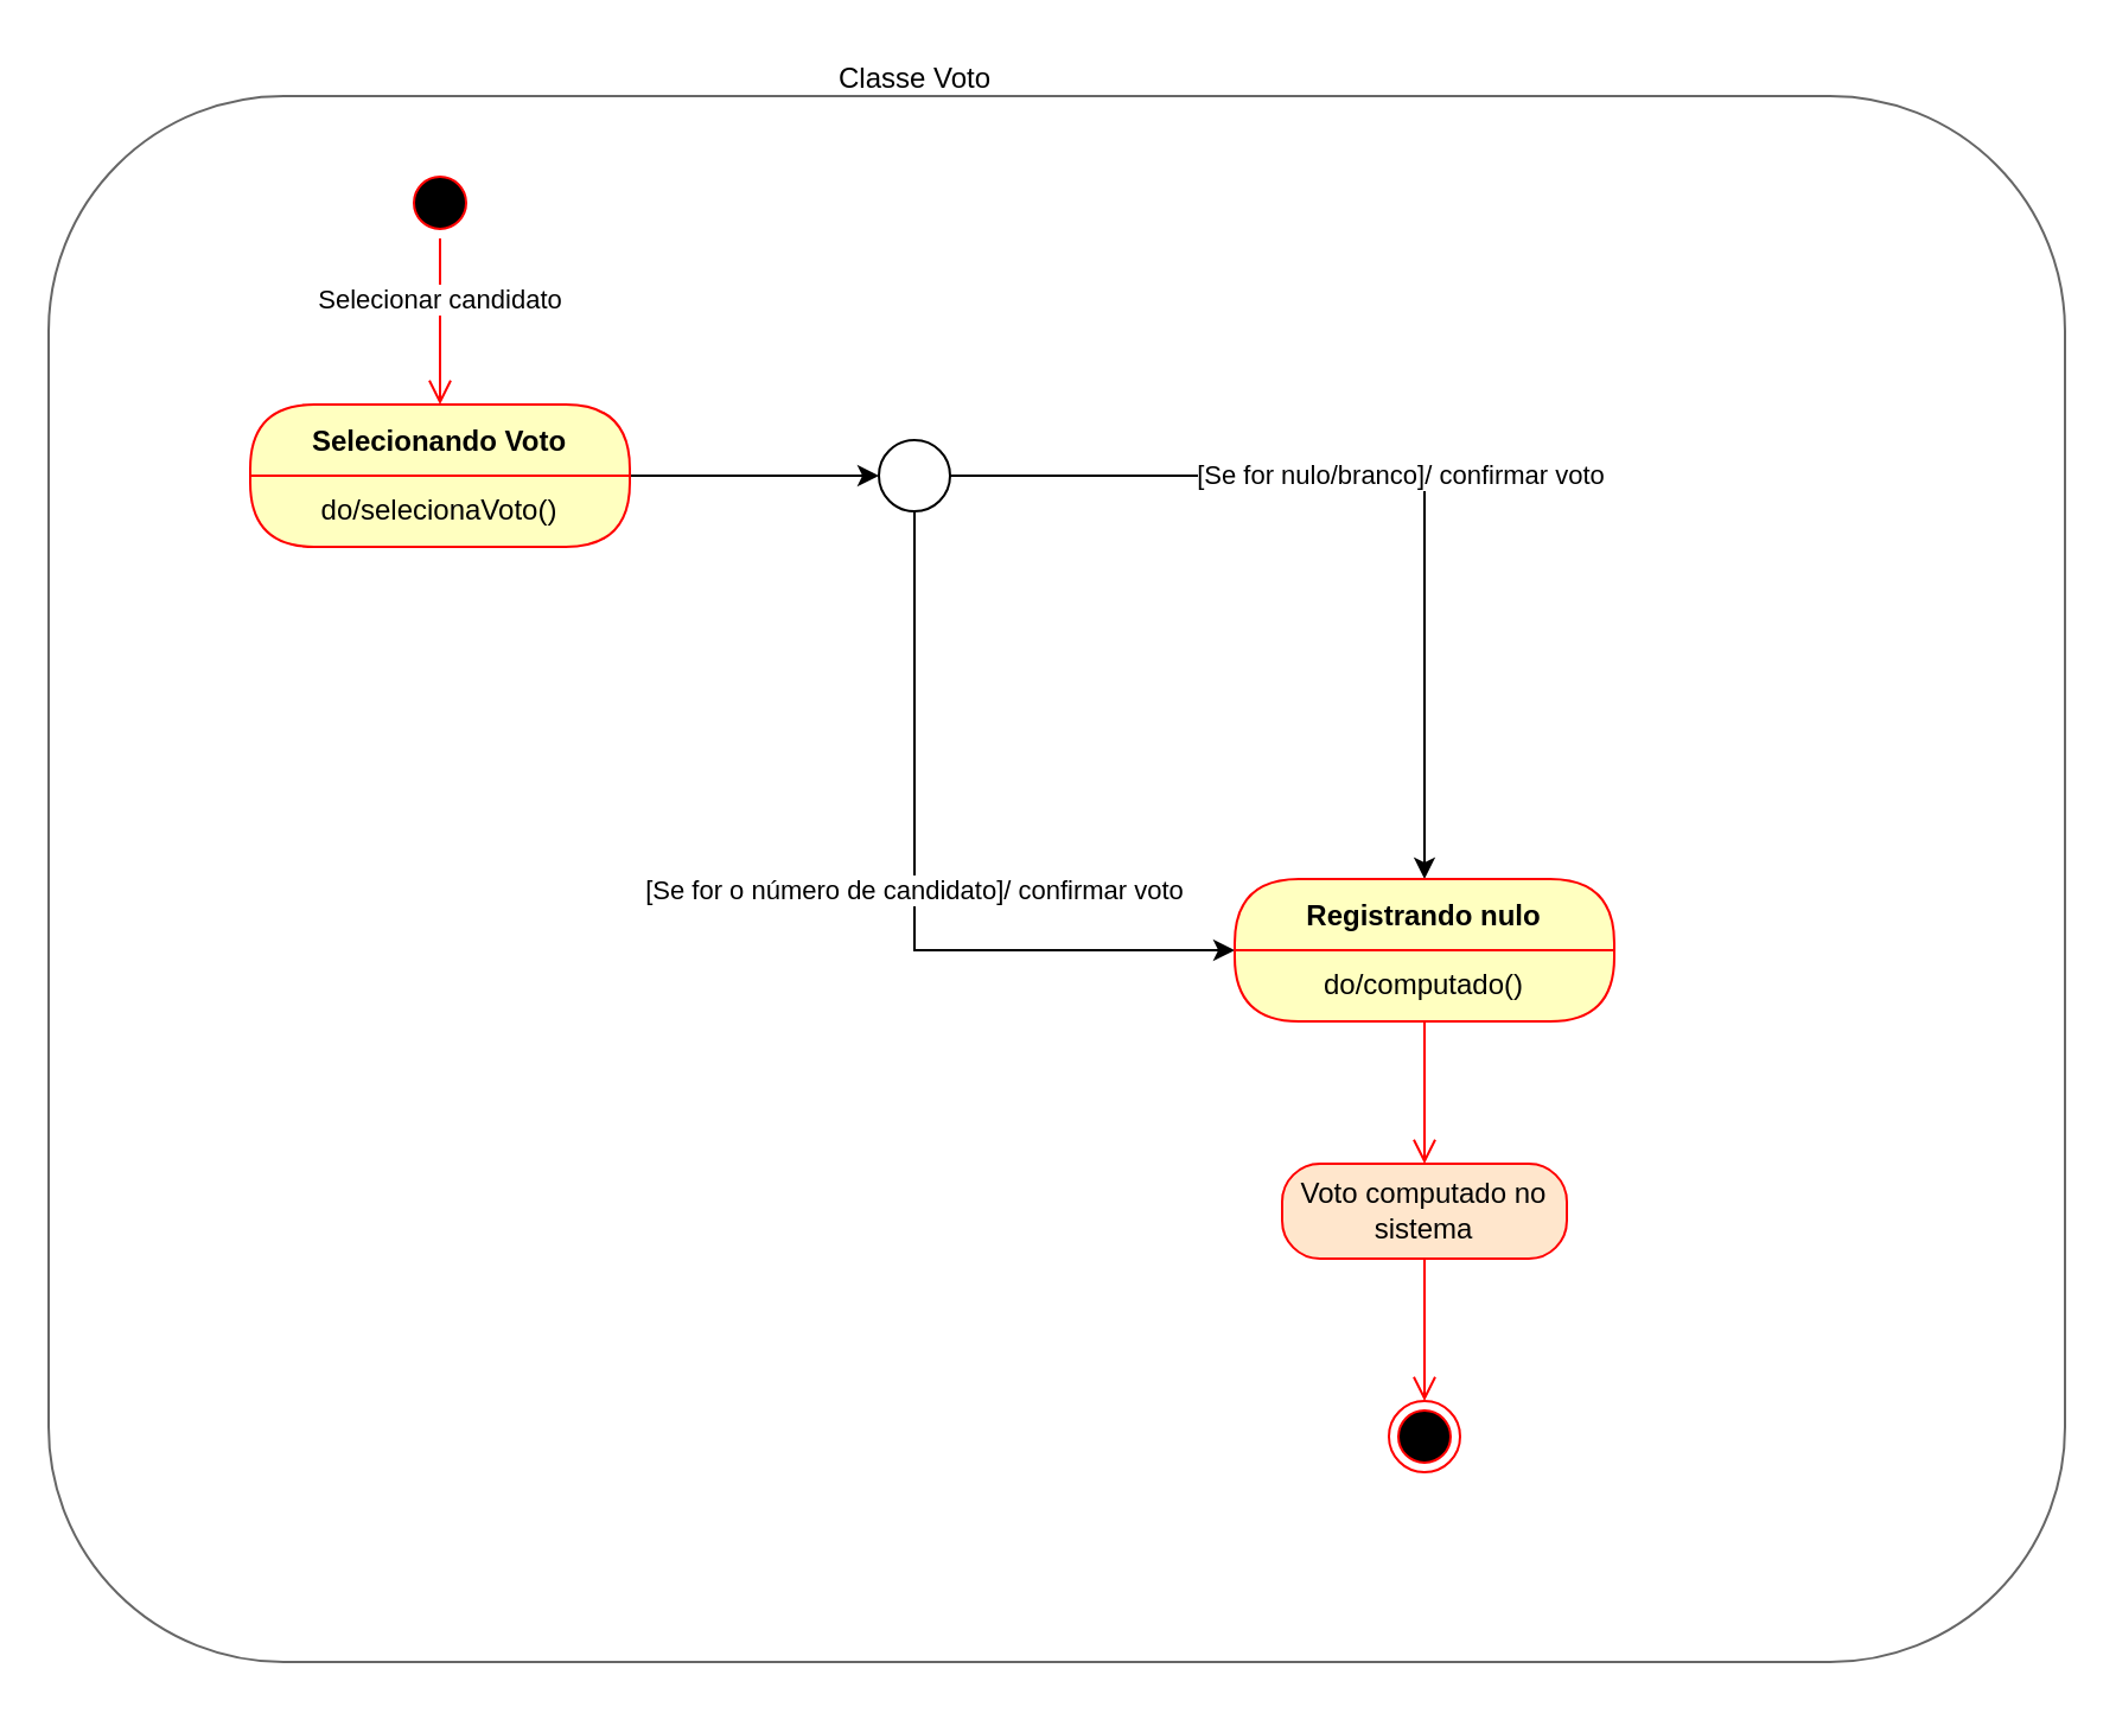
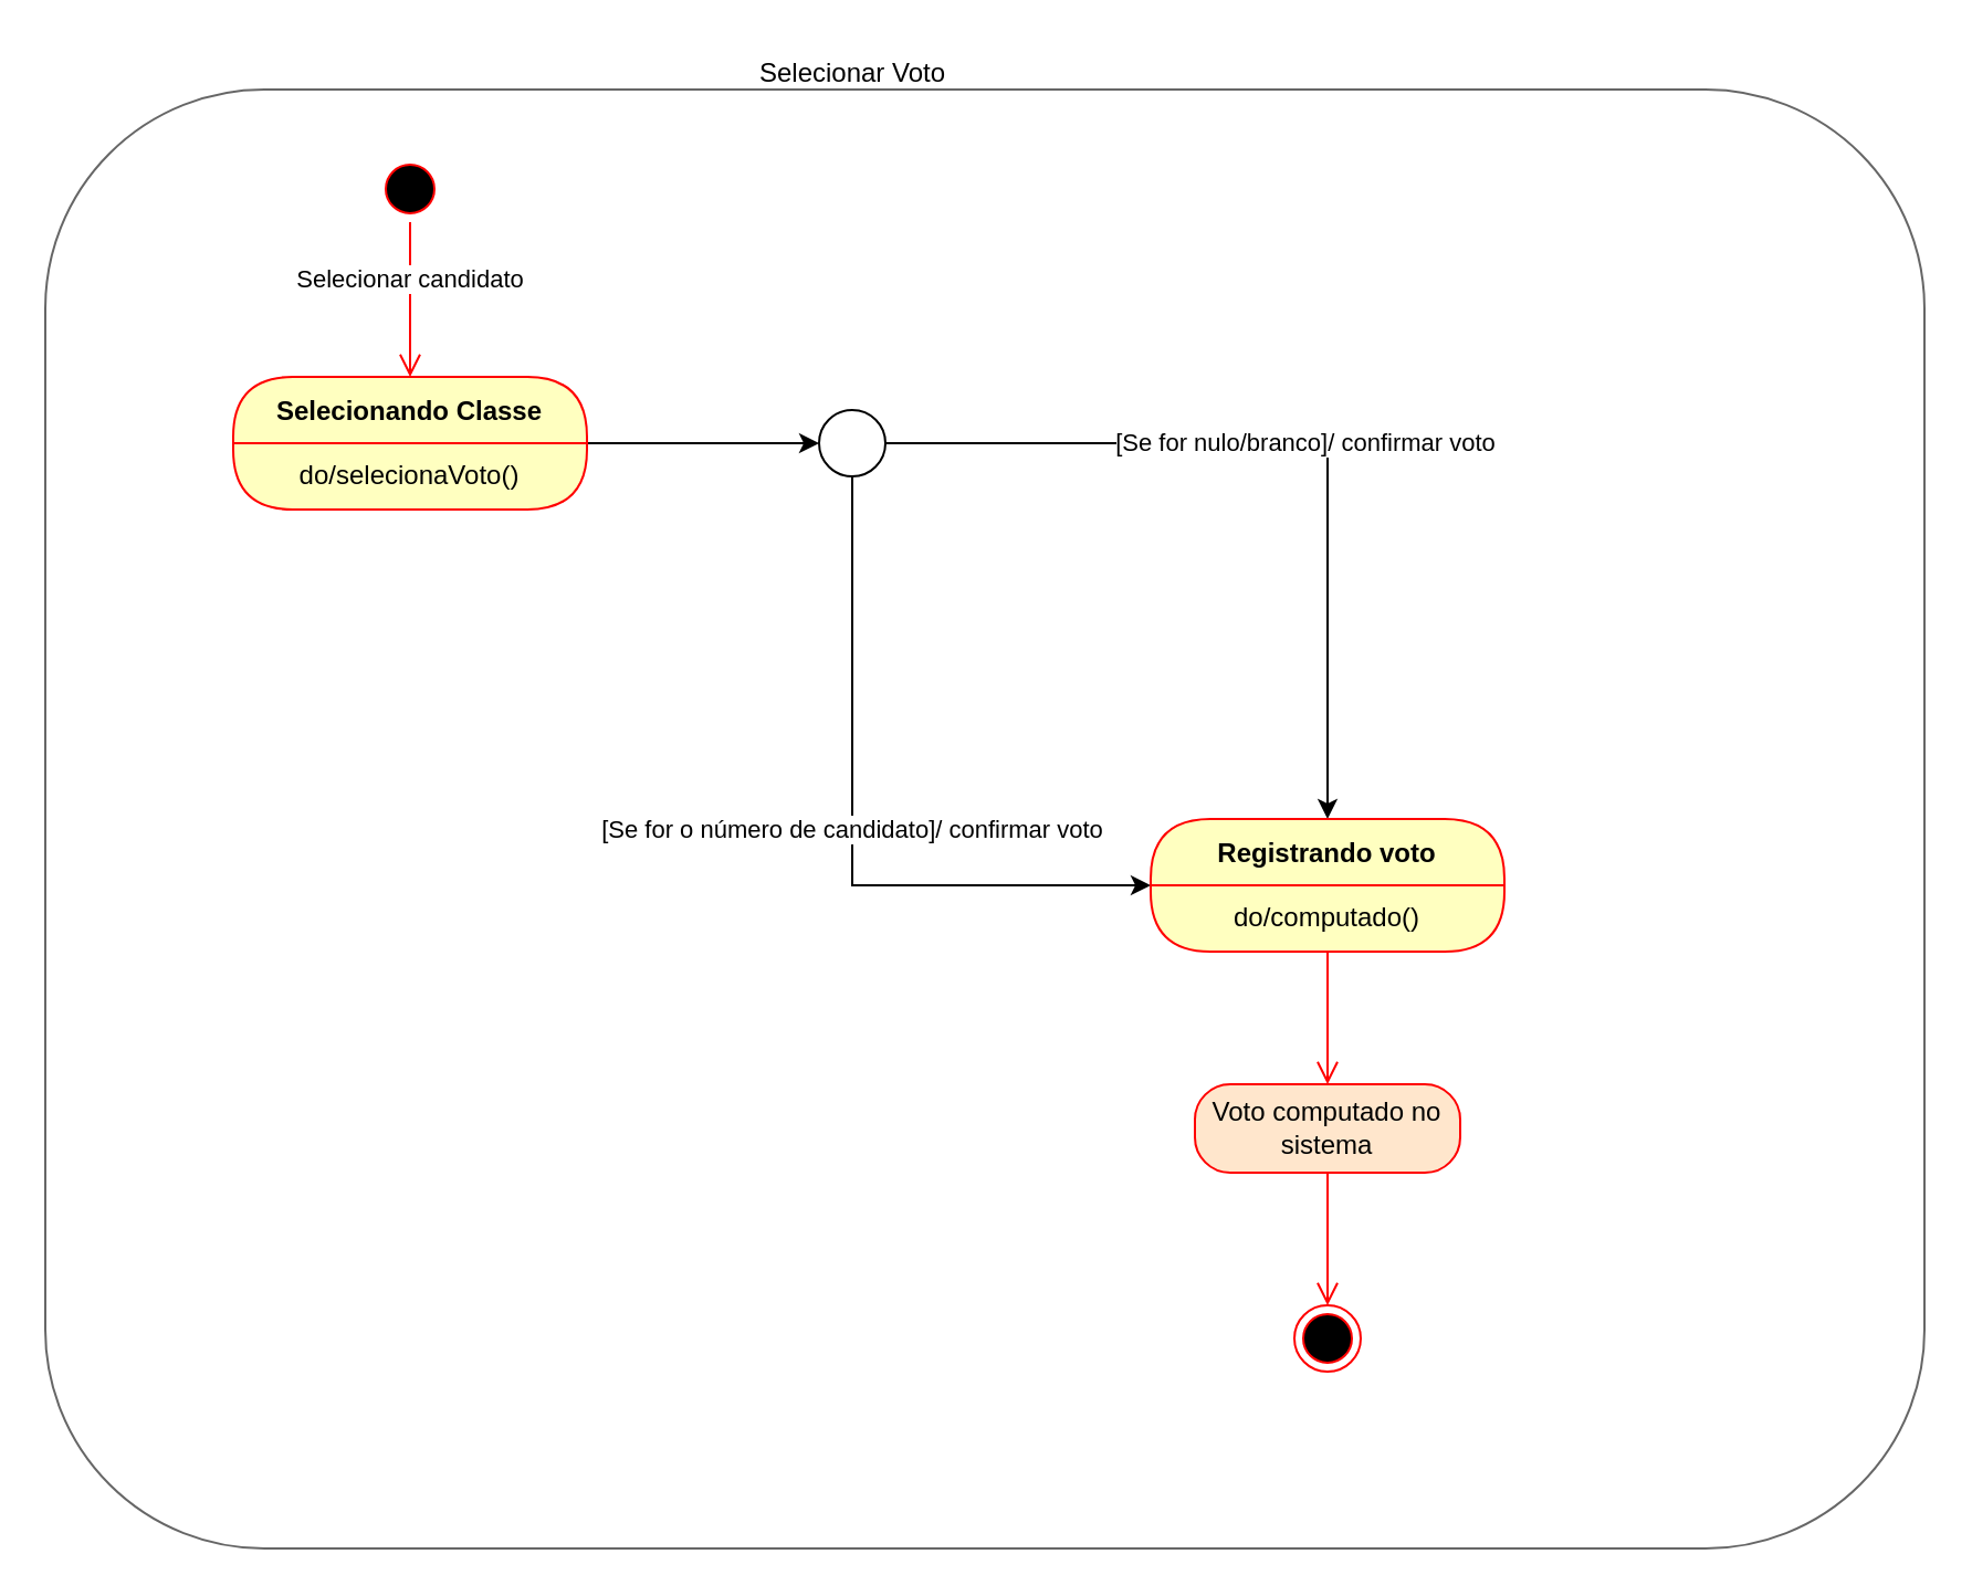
  <mxCell id="0" />
  <mxCell id="1" parent="0" />
  <mxCell id="2" value="" style="rounded=1;whiteSpace=wrap;html=1;opacity=60;" vertex="1" parent="1"><mxGeometry x="20" y="40" width="850" height="660" as="geometry" /></mxCell>
  <mxCell id="3" value="" style="ellipse;html=1;shape=startState;fillColor=#000000;strokeColor=#ff0000;" vertex="1" parent="1"><mxGeometry x="170" y="70" width="30" height="30" as="geometry" /></mxCell>
  <mxCell id="4" value="Selecionar candidato" style="edgeStyle=orthogonalEdgeStyle;html=1;verticalAlign=bottom;endArrow=open;endSize=8;strokeColor=#ff0000;rounded=0;entryX=0.5;entryY=0;entryDx=0;entryDy=0;" edge="1" source="3" parent="1" target="6"><mxGeometry relative="1" as="geometry"><mxPoint x="185" y="140" as="targetPoint" /></mxGeometry></mxCell>
  <mxCell id="5" style="edgeStyle=orthogonalEdgeStyle;rounded=0;orthogonalLoop=1;jettySize=auto;html=1;" edge="1" parent="1" source="6"><mxGeometry relative="1" as="geometry"><mxPoint x="370" y="200" as="targetPoint" /></mxGeometry></mxCell>
- <mxCell id="6" value="Selecionando Voto" style="swimlane;fontStyle=1;align=center;verticalAlign=middle;childLayout=stackLayout;horizontal=1;startSize=30;horizontalStack=0;resizeParent=0;resizeLast=1;container=0;fontColor=#000000;collapsible=0;rounded=1;arcSize=30;strokeColor=#ff0000;fillColor=#ffffc0;swimlaneFillColor=#ffffc0;dropTarget=0;" vertex="1" parent="1"><mxGeometry x="105" y="170" width="160" height="60" as="geometry" /></mxCell>
+ <mxCell id="6" value="Selecionando Classe" style="swimlane;fontStyle=1;align=center;verticalAlign=middle;childLayout=stackLayout;horizontal=1;startSize=30;horizontalStack=0;resizeParent=0;resizeLast=1;container=0;fontColor=#000000;collapsible=0;rounded=1;arcSize=30;strokeColor=#ff0000;fillColor=#ffffc0;swimlaneFillColor=#ffffc0;dropTarget=0;" vertex="1" parent="1"><mxGeometry x="105" y="170" width="160" height="60" as="geometry" /></mxCell>
  <mxCell id="7" value="do/selecionaVoto()" style="text;html=1;strokeColor=none;fillColor=none;align=center;verticalAlign=middle;spacingLeft=4;spacingRight=4;whiteSpace=wrap;overflow=hidden;rotatable=0;fontColor=#000000;" vertex="1" parent="6"><mxGeometry y="30" width="160" height="30" as="geometry" /></mxCell>
  <mxCell id="8" value="[Se for nulo/branco]/ confirmar voto" style="edgeStyle=orthogonalEdgeStyle;rounded=0;orthogonalLoop=1;jettySize=auto;html=1;entryX=0.5;entryY=0;entryDx=0;entryDy=0;" edge="1" parent="1" source="10" target="11"><mxGeometry x="0.027" relative="1" as="geometry"><mxPoint x="630" y="200" as="targetPoint" /><mxPoint as="offset" /></mxGeometry></mxCell>
  <mxCell id="9" value="[Se for o número de candidato]/ confirmar voto" style="edgeStyle=orthogonalEdgeStyle;rounded=0;orthogonalLoop=1;jettySize=auto;html=1;entryX=0;entryY=0;entryDx=0;entryDy=0;" edge="1" parent="1" source="10" target="12"><mxGeometry relative="1" as="geometry"><mxPoint x="390" y="420" as="targetPoint" /><Array as="points"><mxPoint x="385" y="400" /></Array></mxGeometry></mxCell>
  <mxCell id="10" value="" style="ellipse;whiteSpace=wrap;html=1;aspect=fixed;fillColor=none;" vertex="1" parent="1"><mxGeometry x="370" y="185" width="30" height="30" as="geometry" /></mxCell>
- <mxCell id="11" value="Registrando nulo" style="swimlane;fontStyle=1;align=center;verticalAlign=middle;childLayout=stackLayout;horizontal=1;startSize=30;horizontalStack=0;resizeParent=0;resizeLast=1;container=0;fontColor=#000000;collapsible=0;rounded=1;arcSize=30;strokeColor=#ff0000;fillColor=#ffffc0;swimlaneFillColor=#ffffc0;dropTarget=0;" vertex="1" parent="1"><mxGeometry x="520" y="370" width="160" height="60" as="geometry" /></mxCell>
+ <mxCell id="11" value="Registrando voto" style="swimlane;fontStyle=1;align=center;verticalAlign=middle;childLayout=stackLayout;horizontal=1;startSize=30;horizontalStack=0;resizeParent=0;resizeLast=1;container=0;fontColor=#000000;collapsible=0;rounded=1;arcSize=30;strokeColor=#ff0000;fillColor=#ffffc0;swimlaneFillColor=#ffffc0;dropTarget=0;" vertex="1" parent="1"><mxGeometry x="520" y="370" width="160" height="60" as="geometry" /></mxCell>
  <mxCell id="12" value="do/computado()" style="text;html=1;strokeColor=none;fillColor=none;align=center;verticalAlign=middle;spacingLeft=4;spacingRight=4;whiteSpace=wrap;overflow=hidden;rotatable=0;fontColor=#000000;" vertex="1" parent="11"><mxGeometry y="30" width="160" height="30" as="geometry" /></mxCell>
  <mxCell id="13" value="" style="edgeStyle=orthogonalEdgeStyle;html=1;verticalAlign=bottom;endArrow=open;endSize=8;strokeColor=#ff0000;rounded=0;" edge="1" source="11" parent="1"><mxGeometry relative="1" as="geometry"><mxPoint x="600" y="490" as="targetPoint" /></mxGeometry></mxCell>
  <mxCell id="14" value="Voto computado no sistema" style="rounded=1;whiteSpace=wrap;html=1;arcSize=40;fontColor=#000000;fillColor=#ffe6cc;strokeColor=#ff0000;" vertex="1" parent="1"><mxGeometry x="540" y="490" width="120" height="40" as="geometry" /></mxCell>
  <mxCell id="15" value="" style="edgeStyle=orthogonalEdgeStyle;html=1;verticalAlign=bottom;endArrow=open;endSize=8;strokeColor=#ff0000;rounded=0;" edge="1" source="14" parent="1"><mxGeometry relative="1" as="geometry"><mxPoint x="600" y="590" as="targetPoint" /></mxGeometry></mxCell>
  <mxCell id="16" value="" style="ellipse;html=1;shape=endState;fillColor=#000000;strokeColor=#ff0000;" vertex="1" parent="1"><mxGeometry x="585" y="590" width="30" height="30" as="geometry" /></mxCell>
- <mxCell id="17" value="Classe Voto&lt;div&gt;&lt;br&gt;&lt;/div&gt;" style="text;html=1;align=center;verticalAlign=middle;resizable=0;points=[];autosize=1;strokeColor=none;fillColor=none;" vertex="1" parent="1"><mxGeometry x="340" y="20" width="90" height="40" as="geometry" /></mxCell>
+ <mxCell id="17" value="Selecionar Voto&lt;div&gt;&lt;br&gt;&lt;/div&gt;" style="text;html=1;align=center;verticalAlign=middle;resizable=0;points=[];autosize=1;strokeColor=none;fillColor=none;" vertex="1" parent="1"><mxGeometry x="340" y="20" width="90" height="40" as="geometry" /></mxCell>
